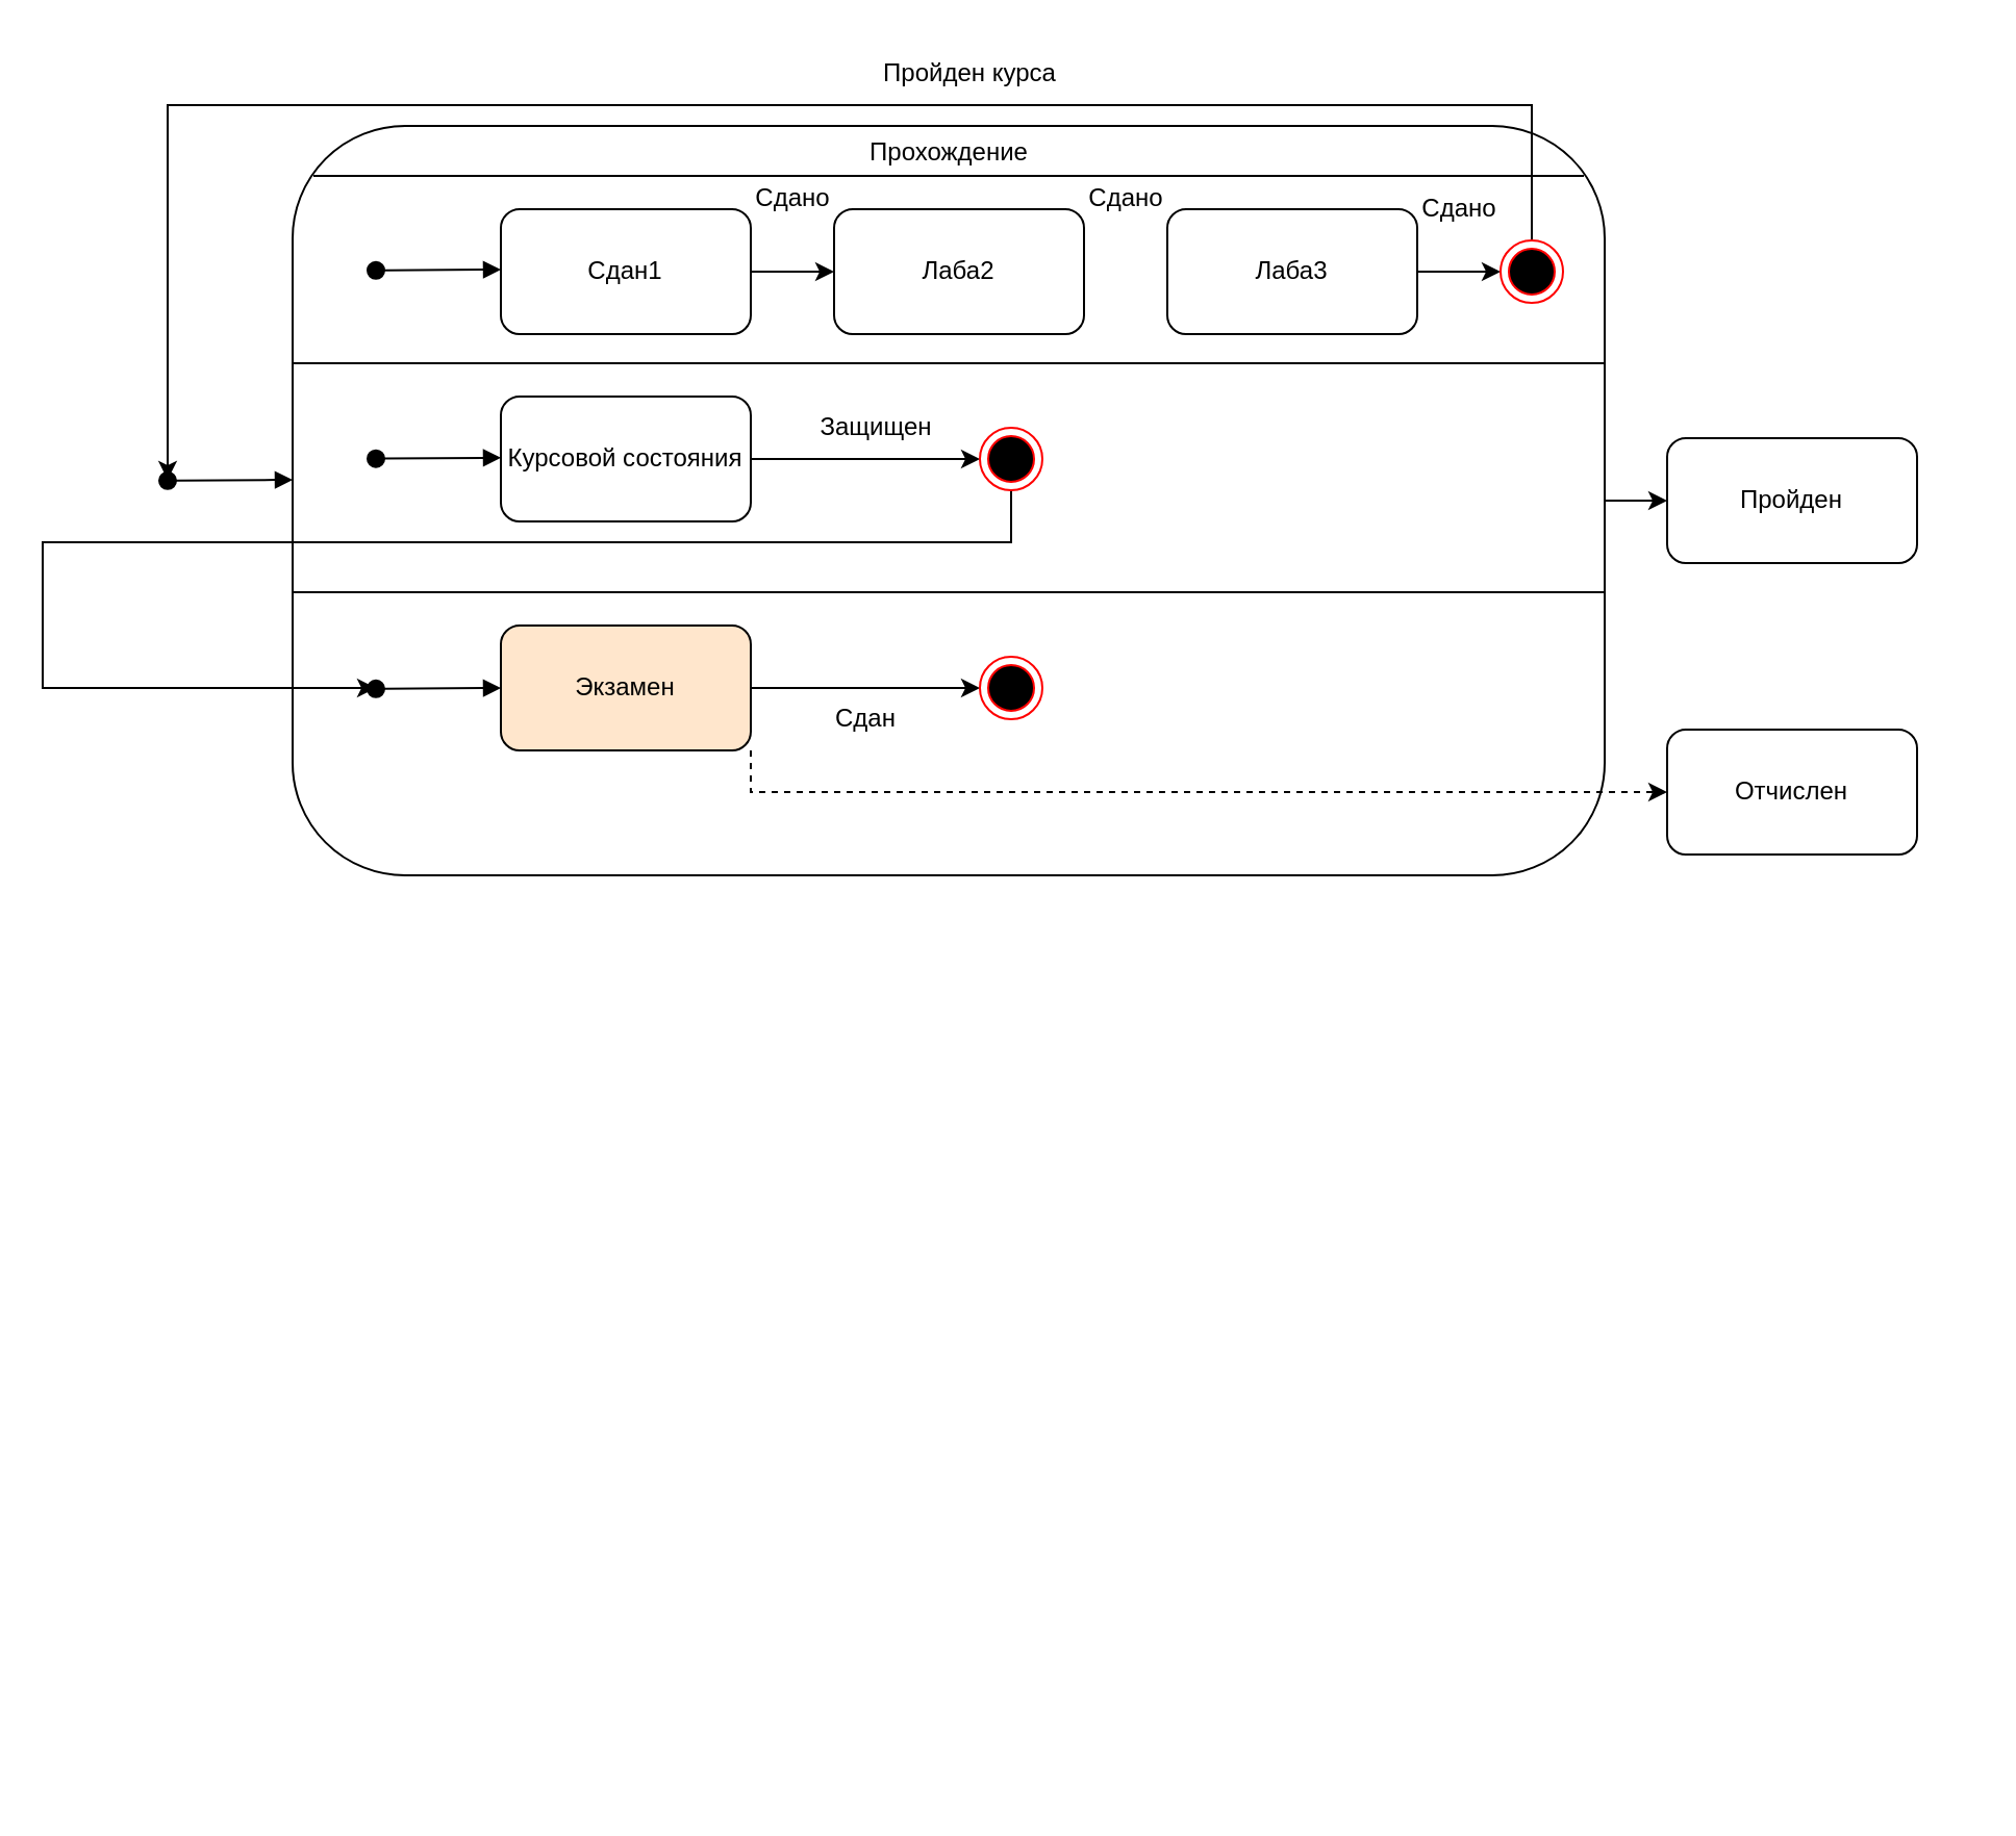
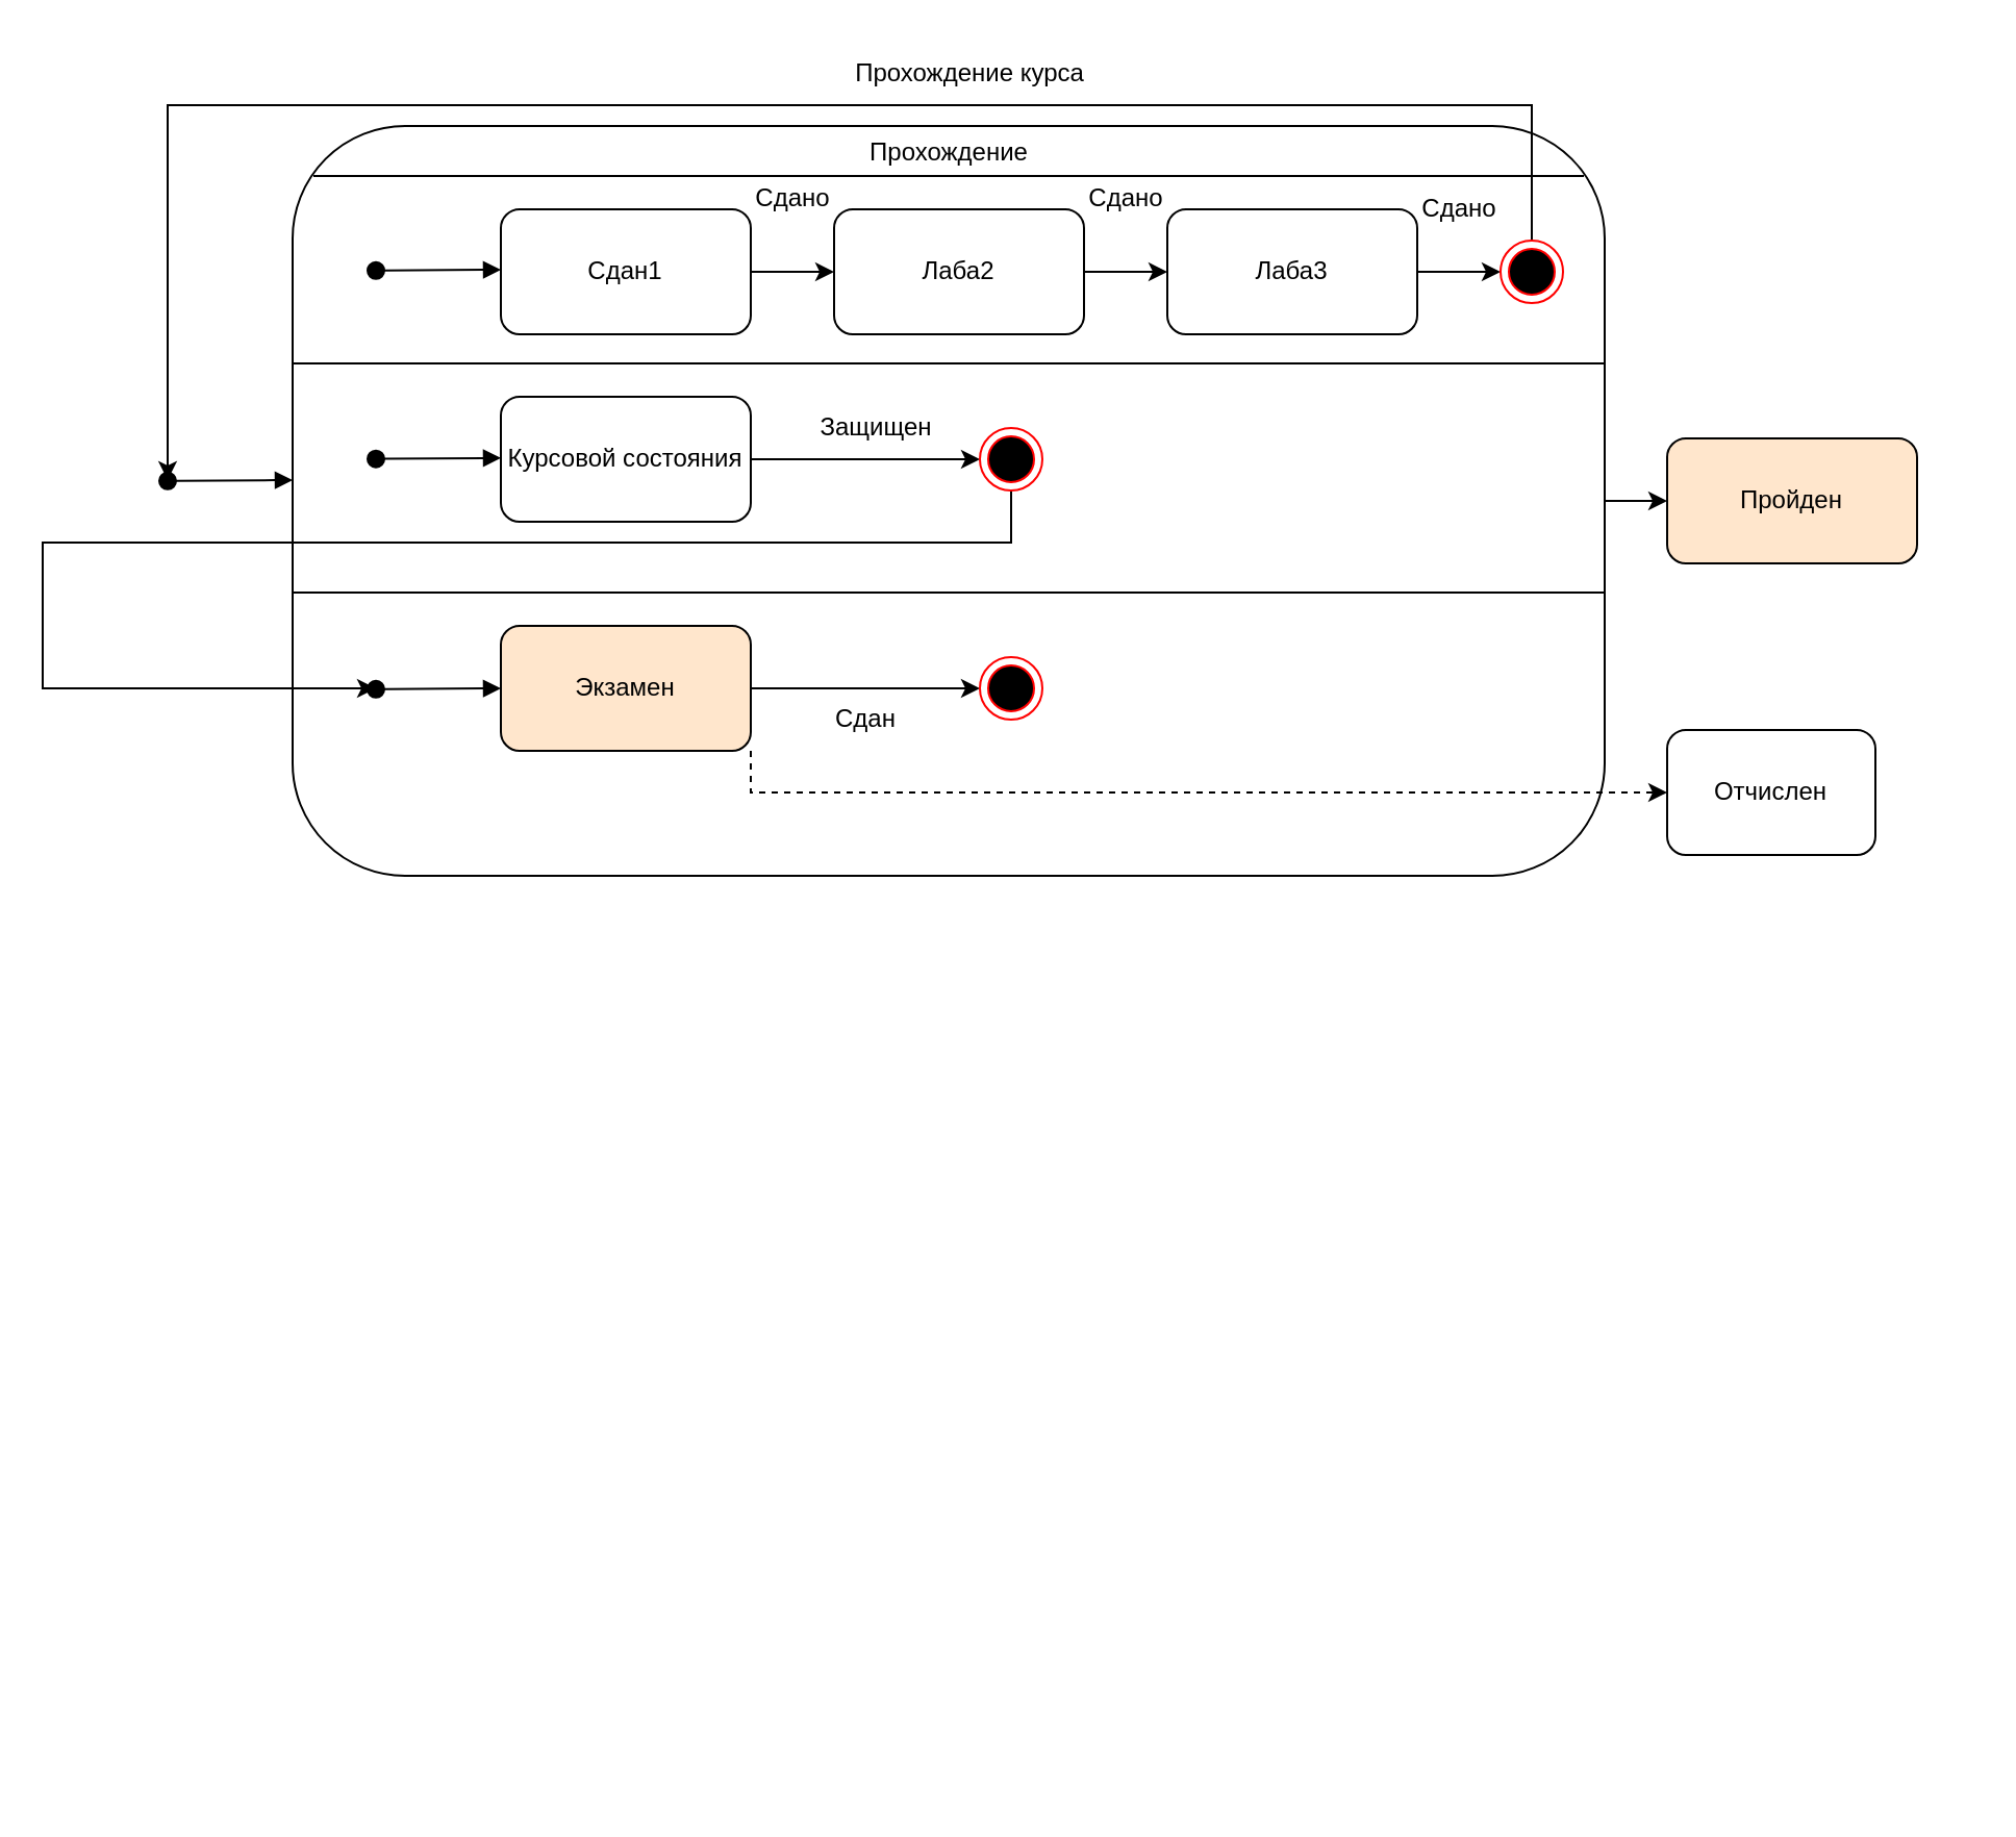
  <mxCell id="0" />
  <mxCell id="1" parent="0" />
  <mxCell id="2" value="yes" style="edgeStyle=orthogonalEdgeStyle;html=1;align=left;verticalAlign=top;endArrow=open;endSize=8;strokeColor=#ff0000;rounded=0;entryX=1;entryY=1;entryDx=0;entryDy=0;" edge="1" parent="1"><mxGeometry x="-1" relative="1" as="geometry"><mxPoint x="945.607" y="435.607" as="targetPoint" /><Array as="points"><mxPoint x="430" y="860" /><mxPoint x="935" y="860" /><mxPoint x="935" y="436" /></Array></mxGeometry></mxCell>
  <mxCell id="3" value="" style="edgeStyle=orthogonalEdgeStyle;rounded=0;orthogonalLoop=1;jettySize=auto;html=1;" edge="1" parent="1" source="4" target="35"><mxGeometry relative="1" as="geometry" /></mxCell>
  <mxCell id="4" value="" style="rounded=1;whiteSpace=wrap;html=1;" vertex="1" parent="1"><mxGeometry x="140" y="60" width="630" height="360" as="geometry" /></mxCell>
  <mxCell id="5" value="" style="edgeStyle=orthogonalEdgeStyle;rounded=0;orthogonalLoop=1;jettySize=auto;html=1;" edge="1" parent="1" source="6" target="9"><mxGeometry relative="1" as="geometry" /></mxCell>
  <mxCell id="6" value="Сдан1" style="rounded=1;whiteSpace=wrap;html=1;" vertex="1" parent="1"><mxGeometry x="240" y="100" width="120" height="60" as="geometry" /></mxCell>
- <mxCell id="7" value="Пройден курса" style="text;html=1;align=center;verticalAlign=middle;resizable=0;points=[];autosize=1;strokeColor=none;fillColor=none;" vertex="1" parent="1"><mxGeometry x="400" y="20" width="130" height="30" as="geometry" /></mxCell>
+ <mxCell id="7" value="Прохождение курса" style="text;html=1;align=center;verticalAlign=middle;resizable=0;points=[];autosize=1;strokeColor=none;fillColor=none;" vertex="1" parent="1"><mxGeometry x="400" y="20" width="130" height="30" as="geometry" /></mxCell>
+ <mxCell id="8" value="" style="edgeStyle=orthogonalEdgeStyle;rounded=0;orthogonalLoop=1;jettySize=auto;html=1;" edge="1" parent="1" source="9" target="11"><mxGeometry relative="1" as="geometry" /></mxCell>
  <mxCell id="9" value="Лаба2" style="rounded=1;whiteSpace=wrap;html=1;" vertex="1" parent="1"><mxGeometry x="400" y="100" width="120" height="60" as="geometry" /></mxCell>
  <mxCell id="10" value="" style="edgeStyle=orthogonalEdgeStyle;rounded=0;orthogonalLoop=1;jettySize=auto;html=1;" edge="1" parent="1" source="11" target="14"><mxGeometry relative="1" as="geometry" /></mxCell>
  <mxCell id="11" value="Лаба3" style="rounded=1;whiteSpace=wrap;html=1;" vertex="1" parent="1"><mxGeometry x="560" y="100" width="120" height="60" as="geometry" /></mxCell>
  <mxCell id="12" value="" style="html=1;verticalAlign=bottom;startArrow=oval;startFill=1;endArrow=block;startSize=8;rounded=0;" edge="1" parent="1"><mxGeometry width="60" relative="1" as="geometry"><mxPoint x="180" y="129.41" as="sourcePoint" /><mxPoint x="240" y="129" as="targetPoint" /><mxPoint x="-1" as="offset" /></mxGeometry></mxCell>
  <mxCell id="13" style="edgeStyle=orthogonalEdgeStyle;rounded=0;orthogonalLoop=1;jettySize=auto;html=1;" edge="1" parent="1" source="14"><mxGeometry relative="1" as="geometry"><mxPoint x="80" y="230" as="targetPoint" /><Array as="points"><mxPoint x="735" y="50" /><mxPoint x="80" y="50" /></Array></mxGeometry></mxCell>
  <mxCell id="14" value="" style="ellipse;html=1;shape=endState;fillColor=#000000;strokeColor=#ff0000;" vertex="1" parent="1"><mxGeometry x="720" y="115" width="30" height="30" as="geometry" /></mxCell>
  <mxCell id="15" value="" style="line;strokeWidth=1;fillColor=none;align=left;verticalAlign=middle;spacingTop=-1;spacingLeft=3;spacingRight=3;rotatable=0;labelPosition=right;points=[];portConstraint=eastwest;strokeColor=inherit;" vertex="1" parent="1"><mxGeometry x="150" y="80" width="610" height="8" as="geometry" /></mxCell>
  <mxCell id="16" value="Прохождение" style="text;html=1;align=center;verticalAlign=middle;resizable=0;points=[];autosize=1;strokeColor=none;fillColor=none;" vertex="1" parent="1"><mxGeometry x="410" y="58" width="90" height="30" as="geometry" /></mxCell>
  <mxCell id="17" value="" style="html=1;verticalAlign=bottom;startArrow=oval;startFill=1;endArrow=block;startSize=8;rounded=0;" edge="1" parent="1"><mxGeometry width="60" relative="1" as="geometry"><mxPoint x="80" y="230.41" as="sourcePoint" /><mxPoint x="140" y="230" as="targetPoint" /><mxPoint x="-1" as="offset" /></mxGeometry></mxCell>
  <mxCell id="18" value="" style="edgeStyle=orthogonalEdgeStyle;rounded=0;orthogonalLoop=1;jettySize=auto;html=1;" edge="1" parent="1" source="19" target="22"><mxGeometry relative="1" as="geometry" /></mxCell>
  <mxCell id="19" value="Курсовой состояния" style="rounded=1;whiteSpace=wrap;html=1;" vertex="1" parent="1"><mxGeometry x="240" y="190" width="120" height="60" as="geometry" /></mxCell>
  <mxCell id="20" value="" style="html=1;verticalAlign=bottom;startArrow=oval;startFill=1;endArrow=block;startSize=8;rounded=0;" edge="1" parent="1"><mxGeometry width="60" relative="1" as="geometry"><mxPoint x="180" y="219.82" as="sourcePoint" /><mxPoint x="240" y="219.41" as="targetPoint" /><mxPoint x="-1" as="offset" /></mxGeometry></mxCell>
  <mxCell id="21" style="edgeStyle=orthogonalEdgeStyle;rounded=0;orthogonalLoop=1;jettySize=auto;html=1;" edge="1" parent="1" source="22"><mxGeometry relative="1" as="geometry"><mxPoint x="180" y="330" as="targetPoint" /><Array as="points"><mxPoint x="485" y="260" /><mxPoint x="20" y="260" /></Array></mxGeometry></mxCell>
  <mxCell id="22" value="" style="ellipse;html=1;shape=endState;fillColor=#000000;strokeColor=#ff0000;" vertex="1" parent="1"><mxGeometry x="470" y="205" width="30" height="30" as="geometry" /></mxCell>
  <mxCell id="23" value="" style="html=1;verticalAlign=bottom;startArrow=oval;startFill=1;endArrow=block;startSize=8;rounded=0;" edge="1" parent="1"><mxGeometry width="60" relative="1" as="geometry"><mxPoint x="180" y="330.41" as="sourcePoint" /><mxPoint x="240" y="330" as="targetPoint" /><mxPoint x="-1" as="offset" /></mxGeometry></mxCell>
  <mxCell id="24" value="" style="edgeStyle=orthogonalEdgeStyle;rounded=0;orthogonalLoop=1;jettySize=auto;html=1;" edge="1" parent="1" source="26" target="27"><mxGeometry relative="1" as="geometry" /></mxCell>
  <mxCell id="25" style="edgeStyle=orthogonalEdgeStyle;rounded=0;orthogonalLoop=1;jettySize=auto;html=1;exitX=1;exitY=1;exitDx=0;exitDy=0;dashed=1;" edge="1" parent="1" source="26" target="36"><mxGeometry relative="1" as="geometry"><Array as="points"><mxPoint x="360" y="380" /></Array></mxGeometry></mxCell>
  <mxCell id="26" value="Экзамен" style="rounded=1;whiteSpace=wrap;html=1;fillColor=#ffe6cc;" vertex="1" parent="1"><mxGeometry x="240" y="300" width="120" height="60" as="geometry" /></mxCell>
  <mxCell id="27" value="" style="ellipse;html=1;shape=endState;fillColor=#000000;strokeColor=#ff0000;" vertex="1" parent="1"><mxGeometry x="470" y="315" width="30" height="30" as="geometry" /></mxCell>
  <mxCell id="28" value="" style="line;strokeWidth=1;fillColor=none;align=left;verticalAlign=middle;spacingTop=-1;spacingLeft=3;spacingRight=3;rotatable=0;labelPosition=right;points=[];portConstraint=eastwest;strokeColor=inherit;" vertex="1" parent="1"><mxGeometry x="140" y="170" width="630" height="8" as="geometry" /></mxCell>
  <mxCell id="29" value="" style="line;strokeWidth=1;fillColor=none;align=left;verticalAlign=middle;spacingTop=-1;spacingLeft=3;spacingRight=3;rotatable=0;labelPosition=right;points=[];portConstraint=eastwest;strokeColor=inherit;" vertex="1" parent="1"><mxGeometry x="140" y="280" width="630" height="8" as="geometry" /></mxCell>
  <mxCell id="30" value="Сдано" style="text;html=1;align=center;verticalAlign=middle;resizable=0;points=[];autosize=1;strokeColor=none;fillColor=none;" vertex="1" parent="1"><mxGeometry x="670" y="85" width="60" height="30" as="geometry" /></mxCell>
  <mxCell id="31" value="Сдано" style="text;html=1;align=center;verticalAlign=middle;resizable=0;points=[];autosize=1;strokeColor=none;fillColor=none;" vertex="1" parent="1"><mxGeometry x="350" y="80" width="60" height="30" as="geometry" /></mxCell>
  <mxCell id="32" value="Сдано" style="text;html=1;align=center;verticalAlign=middle;resizable=0;points=[];autosize=1;strokeColor=none;fillColor=none;" vertex="1" parent="1"><mxGeometry x="510" y="80" width="60" height="30" as="geometry" /></mxCell>
  <mxCell id="33" value="Защищен" style="text;html=1;align=center;verticalAlign=middle;resizable=0;points=[];autosize=1;strokeColor=none;fillColor=none;" vertex="1" parent="1"><mxGeometry x="380" y="190" width="80" height="30" as="geometry" /></mxCell>
  <mxCell id="34" value="Сдан" style="text;html=1;align=center;verticalAlign=middle;resizable=0;points=[];autosize=1;strokeColor=none;fillColor=none;" vertex="1" parent="1"><mxGeometry x="390" y="330" width="50" height="30" as="geometry" /></mxCell>
- <mxCell id="35" value="Пройден" style="rounded=1;whiteSpace=wrap;html=1;" vertex="1" parent="1"><mxGeometry x="800" y="210" width="120" height="60" as="geometry" /></mxCell>
- <mxCell id="36" value="Отчислен" style="rounded=1;whiteSpace=wrap;html=1;" vertex="1" parent="1"><mxGeometry x="800" y="350" width="120" height="60" as="geometry" /></mxCell>
+ <mxCell id="35" value="Пройден" style="rounded=1;whiteSpace=wrap;html=1;fillColor=#ffe6cc;" vertex="1" parent="1"><mxGeometry x="800" y="210" width="120" height="60" as="geometry" /></mxCell>
+ <mxCell id="36" value="Отчислен" style="rounded=1;whiteSpace=wrap;html=1;" vertex="1" parent="1"><mxGeometry x="800" y="350" width="100" height="60" as="geometry" /></mxCell>
